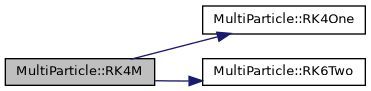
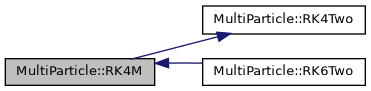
  digraph {
    rankdir=LR
    node [color=black fillcolor=white fontname=Helvetica fontsize=10 shape=record style=filled]
    edge [color=midnightblue fontname=Helvetica fontsize=10 labelfontname=Helvetica labelfontsize=10 style=solid]
    n1 [fillcolor=grey75 fontcolor=black height=0.2 label="MultiParticle::RK4M" width=0.4]
-   n2 [height=0.2 label="MultiParticle::RK4One" width=0.4]
+   n2 [height=0.2 label="MultiParticle::RK4Two" width=0.4]
    n3 [height=0.2 label="MultiParticle::RK6Two" width=0.4]
    n1 -> n2
-   n1 -> n3
+   n3 -> n1
  }
